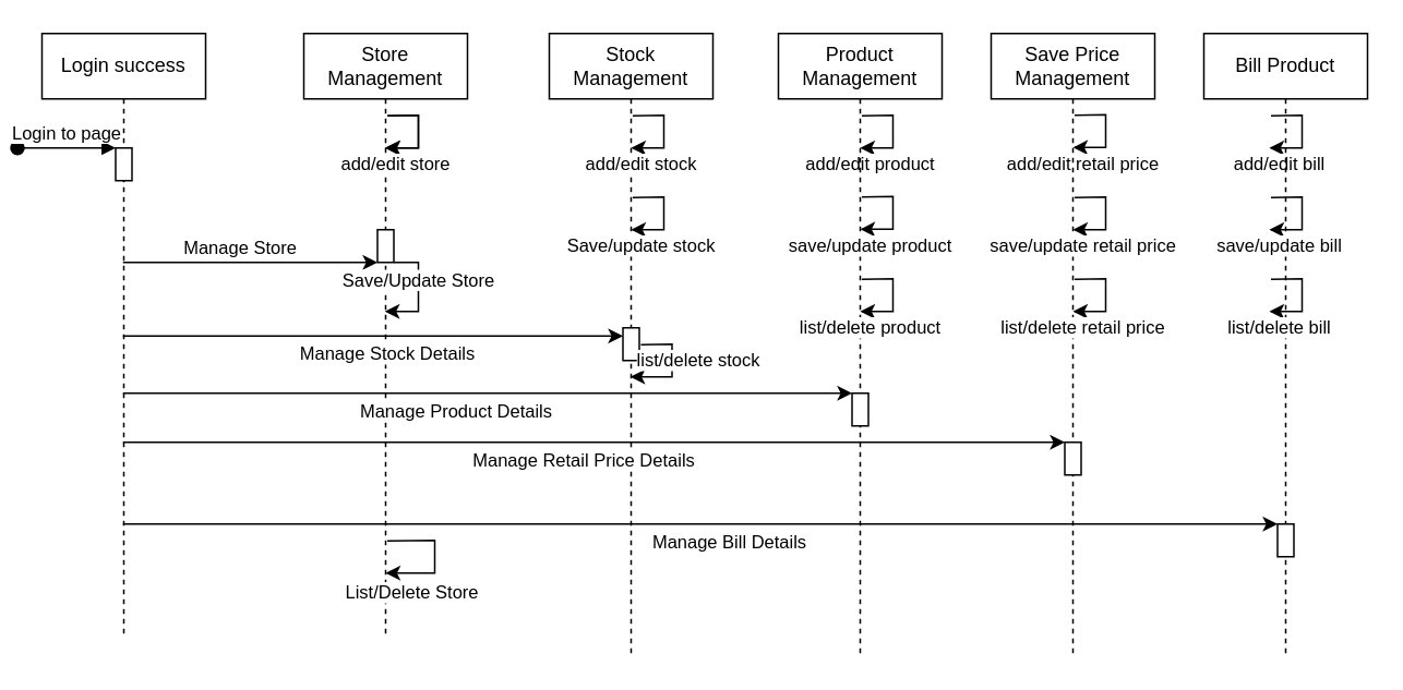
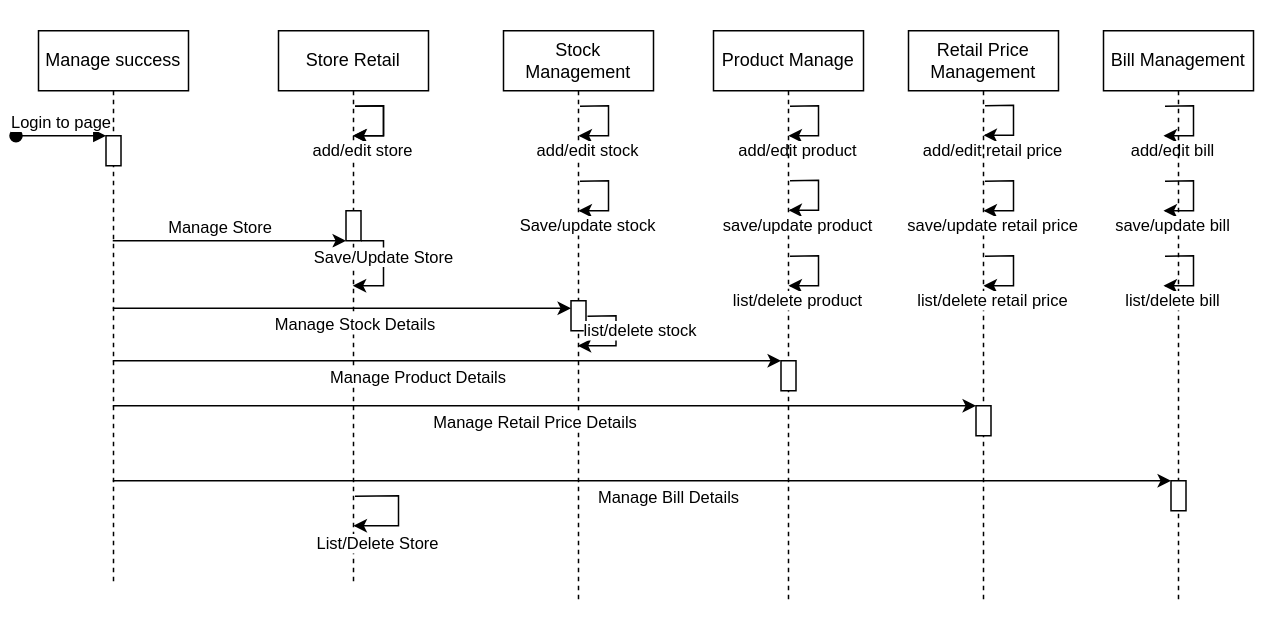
  <mxCell id="0" />
  <mxCell id="1" parent="0" />
- <mxCell id="2" value="Login success" style="shape=umlLifeline;perimeter=lifelinePerimeter;whiteSpace=wrap;html=1;container=0;dropTarget=0;collapsible=0;recursiveResize=0;outlineConnect=0;portConstraint=eastwest;newEdgeStyle={&quot;edgeStyle&quot;:&quot;elbowEdgeStyle&quot;,&quot;elbow&quot;:&quot;vertical&quot;,&quot;curved&quot;:0,&quot;rounded&quot;:0};" parent="1" vertex="1"><mxGeometry x="20" y="20" width="100" height="370" as="geometry" /></mxCell>
+ <mxCell id="2" value="Manage success" style="shape=umlLifeline;perimeter=lifelinePerimeter;whiteSpace=wrap;html=1;container=0;dropTarget=0;collapsible=0;recursiveResize=0;outlineConnect=0;portConstraint=eastwest;newEdgeStyle={&quot;edgeStyle&quot;:&quot;elbowEdgeStyle&quot;,&quot;elbow&quot;:&quot;vertical&quot;,&quot;curved&quot;:0,&quot;rounded&quot;:0};" parent="1" vertex="1"><mxGeometry x="20" y="20" width="100" height="370" as="geometry" /></mxCell>
  <mxCell id="3" value="" style="html=1;points=[];perimeter=orthogonalPerimeter;outlineConnect=0;targetShapes=umlLifeline;portConstraint=eastwest;newEdgeStyle={&quot;edgeStyle&quot;:&quot;elbowEdgeStyle&quot;,&quot;elbow&quot;:&quot;vertical&quot;,&quot;curved&quot;:0,&quot;rounded&quot;:0};" parent="2" vertex="1"><mxGeometry x="45" y="70" width="10" height="20" as="geometry" /></mxCell>
  <mxCell id="4" value="Login to page" style="html=1;verticalAlign=bottom;startArrow=oval;endArrow=block;startSize=8;edgeStyle=elbowEdgeStyle;elbow=vertical;curved=0;rounded=0;" parent="2" target="3" edge="1"><mxGeometry relative="1" as="geometry"><mxPoint x="-15" y="70" as="sourcePoint" /></mxGeometry></mxCell>
- <mxCell id="5" value="Store Management" style="shape=umlLifeline;perimeter=lifelinePerimeter;whiteSpace=wrap;html=1;container=0;dropTarget=0;collapsible=0;recursiveResize=0;outlineConnect=0;portConstraint=eastwest;newEdgeStyle={&quot;edgeStyle&quot;:&quot;elbowEdgeStyle&quot;,&quot;elbow&quot;:&quot;vertical&quot;,&quot;curved&quot;:0,&quot;rounded&quot;:0};" parent="1" vertex="1"><mxGeometry x="180" y="20" width="100" height="370" as="geometry" /></mxCell>
+ <mxCell id="5" value="Store Retail" style="shape=umlLifeline;perimeter=lifelinePerimeter;whiteSpace=wrap;html=1;container=0;dropTarget=0;collapsible=0;recursiveResize=0;outlineConnect=0;portConstraint=eastwest;newEdgeStyle={&quot;edgeStyle&quot;:&quot;elbowEdgeStyle&quot;,&quot;elbow&quot;:&quot;vertical&quot;,&quot;curved&quot;:0,&quot;rounded&quot;:0};" parent="1" vertex="1"><mxGeometry x="180" y="20" width="100" height="370" as="geometry" /></mxCell>
  <mxCell id="6" value="" style="html=1;points=[];perimeter=orthogonalPerimeter;outlineConnect=0;targetShapes=umlLifeline;portConstraint=eastwest;newEdgeStyle={&quot;edgeStyle&quot;:&quot;elbowEdgeStyle&quot;,&quot;elbow&quot;:&quot;vertical&quot;,&quot;curved&quot;:0,&quot;rounded&quot;:0};" parent="5" vertex="1"><mxGeometry x="45" y="120" width="10" height="20" as="geometry" /></mxCell>
  <mxCell id="7" value="" style="endArrow=classic;html=1;rounded=0;exitX=0.51;exitY=0.191;exitDx=0;exitDy=0;exitPerimeter=0;" edge="1" parent="1" target="5"><mxGeometry width="50" height="50" relative="1" as="geometry"><mxPoint x="231" y="70.3" as="sourcePoint" /><mxPoint x="231" y="95.8" as="targetPoint" /><Array as="points"><mxPoint x="250" y="70" /><mxPoint x="250" y="90" /><mxPoint x="231" y="90" /></Array></mxGeometry></mxCell>
  <mxCell id="8" value="add/edit store" style="edgeLabel;html=1;align=center;verticalAlign=middle;resizable=0;points=[];" vertex="1" connectable="0" parent="7"><mxGeometry x="0.161" relative="1" as="geometry"><mxPoint x="-15" y="15" as="offset" /></mxGeometry></mxCell>
  <mxCell id="9" value="Stock Management" style="shape=umlLifeline;perimeter=lifelinePerimeter;whiteSpace=wrap;html=1;container=0;dropTarget=0;collapsible=0;recursiveResize=0;outlineConnect=0;portConstraint=eastwest;newEdgeStyle={&quot;edgeStyle&quot;:&quot;elbowEdgeStyle&quot;,&quot;elbow&quot;:&quot;vertical&quot;,&quot;curved&quot;:0,&quot;rounded&quot;:0};" vertex="1" parent="1"><mxGeometry x="330" y="20" width="100" height="380" as="geometry" /></mxCell>
  <mxCell id="10" value="" style="html=1;points=[];perimeter=orthogonalPerimeter;outlineConnect=0;targetShapes=umlLifeline;portConstraint=eastwest;newEdgeStyle={&quot;edgeStyle&quot;:&quot;elbowEdgeStyle&quot;,&quot;elbow&quot;:&quot;vertical&quot;,&quot;curved&quot;:0,&quot;rounded&quot;:0};" vertex="1" parent="9"><mxGeometry x="45" y="180" width="10" height="20" as="geometry" /></mxCell>
  <mxCell id="11" value="" style="endArrow=classic;html=1;rounded=0;exitX=0.51;exitY=0.191;exitDx=0;exitDy=0;exitPerimeter=0;" edge="1" parent="1"><mxGeometry width="50" height="50" relative="1" as="geometry"><mxPoint x="231" y="70.3" as="sourcePoint" /><mxPoint x="230" y="90" as="targetPoint" /><Array as="points"><mxPoint x="250" y="70" /><mxPoint x="250" y="90" /><mxPoint x="231" y="90" /></Array></mxGeometry></mxCell>
  <mxCell id="12" value="add/edit store" style="edgeLabel;html=1;align=center;verticalAlign=middle;resizable=0;points=[];" vertex="1" connectable="0" parent="11"><mxGeometry x="0.161" relative="1" as="geometry"><mxPoint x="-15" y="15" as="offset" /></mxGeometry></mxCell>
  <mxCell id="13" value="" style="endArrow=classic;html=1;rounded=0;exitX=0.51;exitY=0.191;exitDx=0;exitDy=0;exitPerimeter=0;" edge="1" parent="1"><mxGeometry width="50" height="50" relative="1" as="geometry"><mxPoint x="381" y="70.3" as="sourcePoint" /><mxPoint x="380" y="90" as="targetPoint" /><Array as="points"><mxPoint x="400" y="70" /><mxPoint x="400" y="90" /><mxPoint x="381" y="90" /></Array></mxGeometry></mxCell>
  <mxCell id="14" value="add/edit stock" style="edgeLabel;html=1;align=center;verticalAlign=middle;resizable=0;points=[];" vertex="1" connectable="0" parent="13"><mxGeometry x="0.161" relative="1" as="geometry"><mxPoint x="-15" y="15" as="offset" /></mxGeometry></mxCell>
  <mxCell id="15" value="" style="endArrow=classic;html=1;rounded=0;exitX=0.51;exitY=0.191;exitDx=0;exitDy=0;exitPerimeter=0;" edge="1" parent="1"><mxGeometry width="50" height="50" relative="1" as="geometry"><mxPoint x="521" y="70.3" as="sourcePoint" /><mxPoint x="520" y="90" as="targetPoint" /><Array as="points"><mxPoint x="540" y="70" /><mxPoint x="540" y="90" /><mxPoint x="521" y="90" /></Array></mxGeometry></mxCell>
  <mxCell id="16" value="add/edit product" style="edgeLabel;html=1;align=center;verticalAlign=middle;resizable=0;points=[];" vertex="1" connectable="0" parent="15"><mxGeometry x="0.161" relative="1" as="geometry"><mxPoint x="-15" y="15" as="offset" /></mxGeometry></mxCell>
  <mxCell id="17" value="" style="endArrow=classic;html=1;rounded=0;exitX=0.51;exitY=0.191;exitDx=0;exitDy=0;exitPerimeter=0;" edge="1" parent="1"><mxGeometry width="50" height="50" relative="1" as="geometry"><mxPoint x="651" y="70" as="sourcePoint" /><mxPoint x="650" y="89.7" as="targetPoint" /><Array as="points"><mxPoint x="670" y="69.7" /><mxPoint x="670" y="89.7" /><mxPoint x="651" y="89.7" /></Array></mxGeometry></mxCell>
  <mxCell id="18" value="add/edit retail price" style="edgeLabel;html=1;align=center;verticalAlign=middle;resizable=0;points=[];" vertex="1" connectable="0" parent="17"><mxGeometry x="0.161" relative="1" as="geometry"><mxPoint x="-15" y="15" as="offset" /></mxGeometry></mxCell>
  <mxCell id="19" value="" style="endArrow=classic;html=1;rounded=0;exitX=0.51;exitY=0.191;exitDx=0;exitDy=0;exitPerimeter=0;" edge="1" parent="1"><mxGeometry width="50" height="50" relative="1" as="geometry"><mxPoint x="771" y="70.3" as="sourcePoint" /><mxPoint x="770" y="90" as="targetPoint" /><Array as="points"><mxPoint x="790" y="70" /><mxPoint x="790" y="90" /><mxPoint x="771" y="90" /></Array></mxGeometry></mxCell>
  <mxCell id="20" value="add/edit bill" style="edgeLabel;html=1;align=center;verticalAlign=middle;resizable=0;points=[];" vertex="1" connectable="0" parent="19"><mxGeometry x="0.161" relative="1" as="geometry"><mxPoint x="-15" y="15" as="offset" /></mxGeometry></mxCell>
- <mxCell id="21" value="Product Management" style="shape=umlLifeline;perimeter=lifelinePerimeter;whiteSpace=wrap;html=1;container=0;dropTarget=0;collapsible=0;recursiveResize=0;outlineConnect=0;portConstraint=eastwest;newEdgeStyle={&quot;edgeStyle&quot;:&quot;elbowEdgeStyle&quot;,&quot;elbow&quot;:&quot;vertical&quot;,&quot;curved&quot;:0,&quot;rounded&quot;:0};" vertex="1" parent="1"><mxGeometry x="470" y="20" width="100" height="380" as="geometry" /></mxCell>
+ <mxCell id="21" value="Product Manage" style="shape=umlLifeline;perimeter=lifelinePerimeter;whiteSpace=wrap;html=1;container=0;dropTarget=0;collapsible=0;recursiveResize=0;outlineConnect=0;portConstraint=eastwest;newEdgeStyle={&quot;edgeStyle&quot;:&quot;elbowEdgeStyle&quot;,&quot;elbow&quot;:&quot;vertical&quot;,&quot;curved&quot;:0,&quot;rounded&quot;:0};" vertex="1" parent="1"><mxGeometry x="470" y="20" width="100" height="380" as="geometry" /></mxCell>
  <mxCell id="22" value="" style="html=1;points=[];perimeter=orthogonalPerimeter;outlineConnect=0;targetShapes=umlLifeline;portConstraint=eastwest;newEdgeStyle={&quot;edgeStyle&quot;:&quot;elbowEdgeStyle&quot;,&quot;elbow&quot;:&quot;vertical&quot;,&quot;curved&quot;:0,&quot;rounded&quot;:0};" vertex="1" parent="21"><mxGeometry x="45" y="220" width="10" height="20" as="geometry" /></mxCell>
- <mxCell id="23" value="Save Price Management" style="shape=umlLifeline;perimeter=lifelinePerimeter;whiteSpace=wrap;html=1;container=0;dropTarget=0;collapsible=0;recursiveResize=0;outlineConnect=0;portConstraint=eastwest;newEdgeStyle={&quot;edgeStyle&quot;:&quot;elbowEdgeStyle&quot;,&quot;elbow&quot;:&quot;vertical&quot;,&quot;curved&quot;:0,&quot;rounded&quot;:0};" vertex="1" parent="1"><mxGeometry x="600" y="20" width="100" height="380" as="geometry" /></mxCell>
+ <mxCell id="23" value="Retail Price Management" style="shape=umlLifeline;perimeter=lifelinePerimeter;whiteSpace=wrap;html=1;container=0;dropTarget=0;collapsible=0;recursiveResize=0;outlineConnect=0;portConstraint=eastwest;newEdgeStyle={&quot;edgeStyle&quot;:&quot;elbowEdgeStyle&quot;,&quot;elbow&quot;:&quot;vertical&quot;,&quot;curved&quot;:0,&quot;rounded&quot;:0};" vertex="1" parent="1"><mxGeometry x="600" y="20" width="100" height="380" as="geometry" /></mxCell>
  <mxCell id="24" value="" style="html=1;points=[];perimeter=orthogonalPerimeter;outlineConnect=0;targetShapes=umlLifeline;portConstraint=eastwest;newEdgeStyle={&quot;edgeStyle&quot;:&quot;elbowEdgeStyle&quot;,&quot;elbow&quot;:&quot;vertical&quot;,&quot;curved&quot;:0,&quot;rounded&quot;:0};" vertex="1" parent="23"><mxGeometry x="45" y="250" width="10" height="20" as="geometry" /></mxCell>
- <mxCell id="25" value="Bill Product" style="shape=umlLifeline;perimeter=lifelinePerimeter;whiteSpace=wrap;html=1;container=0;dropTarget=0;collapsible=0;recursiveResize=0;outlineConnect=0;portConstraint=eastwest;newEdgeStyle={&quot;edgeStyle&quot;:&quot;elbowEdgeStyle&quot;,&quot;elbow&quot;:&quot;vertical&quot;,&quot;curved&quot;:0,&quot;rounded&quot;:0};" vertex="1" parent="1"><mxGeometry x="730" y="20" width="100" height="380" as="geometry" /></mxCell>
+ <mxCell id="25" value="Bill Management" style="shape=umlLifeline;perimeter=lifelinePerimeter;whiteSpace=wrap;html=1;container=0;dropTarget=0;collapsible=0;recursiveResize=0;outlineConnect=0;portConstraint=eastwest;newEdgeStyle={&quot;edgeStyle&quot;:&quot;elbowEdgeStyle&quot;,&quot;elbow&quot;:&quot;vertical&quot;,&quot;curved&quot;:0,&quot;rounded&quot;:0};" vertex="1" parent="1"><mxGeometry x="730" y="20" width="100" height="380" as="geometry" /></mxCell>
  <mxCell id="26" value="" style="html=1;points=[];perimeter=orthogonalPerimeter;outlineConnect=0;targetShapes=umlLifeline;portConstraint=eastwest;newEdgeStyle={&quot;edgeStyle&quot;:&quot;elbowEdgeStyle&quot;,&quot;elbow&quot;:&quot;vertical&quot;,&quot;curved&quot;:0,&quot;rounded&quot;:0};" vertex="1" parent="25"><mxGeometry x="45" y="300" width="10" height="20" as="geometry" /></mxCell>
  <mxCell id="27" value="" style="endArrow=classic;html=1;rounded=0;" edge="1" parent="1" source="2" target="6"><mxGeometry width="50" height="50" relative="1" as="geometry"><mxPoint x="220" y="190" as="sourcePoint" /><mxPoint x="230" y="140" as="targetPoint" /></mxGeometry></mxCell>
  <mxCell id="28" value="Manage Store" style="edgeLabel;html=1;align=center;verticalAlign=middle;resizable=0;points=[];" vertex="1" connectable="0" parent="27"><mxGeometry x="-0.169" y="-1" relative="1" as="geometry"><mxPoint x="6" y="-11" as="offset" /></mxGeometry></mxCell>
  <mxCell id="29" value="" style="endArrow=classic;html=1;rounded=0;" edge="1" parent="1" target="5"><mxGeometry width="50" height="50" relative="1" as="geometry"><mxPoint x="235" y="160" as="sourcePoint" /><mxPoint x="270" y="160" as="targetPoint" /><Array as="points"><mxPoint x="250" y="160" /><mxPoint x="250" y="190" /></Array></mxGeometry></mxCell>
  <mxCell id="30" value="Save/Update Store" style="edgeLabel;html=1;align=center;verticalAlign=middle;resizable=0;points=[];" vertex="1" connectable="0" parent="29"><mxGeometry x="0.129" y="-1" relative="1" as="geometry"><mxPoint y="-12" as="offset" /></mxGeometry></mxCell>
  <mxCell id="31" value="" style="endArrow=classic;html=1;rounded=0;exitX=0.51;exitY=0.191;exitDx=0;exitDy=0;exitPerimeter=0;" edge="1" parent="1"><mxGeometry width="50" height="50" relative="1" as="geometry"><mxPoint x="381" y="120.3" as="sourcePoint" /><mxPoint x="380" y="140" as="targetPoint" /><Array as="points"><mxPoint x="400" y="120" /><mxPoint x="400" y="140" /><mxPoint x="381" y="140" /></Array></mxGeometry></mxCell>
  <mxCell id="32" value="Save/update stock" style="edgeLabel;html=1;align=center;verticalAlign=middle;resizable=0;points=[];" vertex="1" connectable="0" parent="31"><mxGeometry x="0.161" relative="1" as="geometry"><mxPoint x="-15" y="15" as="offset" /></mxGeometry></mxCell>
  <mxCell id="33" value="" style="endArrow=classic;html=1;rounded=0;" edge="1" parent="1" source="2" target="10"><mxGeometry width="50" height="50" relative="1" as="geometry"><mxPoint x="230" y="190" as="sourcePoint" /><mxPoint x="280" y="140" as="targetPoint" /></mxGeometry></mxCell>
  <mxCell id="34" value="Manage Stock Details" style="edgeLabel;html=1;align=center;verticalAlign=middle;resizable=0;points=[];" vertex="1" connectable="0" parent="33"><mxGeometry x="0.202" y="-1" relative="1" as="geometry"><mxPoint x="-23" y="9" as="offset" /></mxGeometry></mxCell>
  <mxCell id="35" value="" style="endArrow=classic;html=1;rounded=0;exitX=0.51;exitY=0.191;exitDx=0;exitDy=0;exitPerimeter=0;" edge="1" parent="1" target="9"><mxGeometry width="50" height="50" relative="1" as="geometry"><mxPoint x="386" y="210.3" as="sourcePoint" /><mxPoint x="385" y="230" as="targetPoint" /><Array as="points"><mxPoint x="405" y="210" /><mxPoint x="405" y="230" /><mxPoint x="386" y="230" /></Array></mxGeometry></mxCell>
  <mxCell id="36" value="list/delete stock" style="edgeLabel;html=1;align=center;verticalAlign=middle;resizable=0;points=[];" vertex="1" connectable="0" parent="35"><mxGeometry x="0.161" relative="1" as="geometry"><mxPoint x="15" y="-8" as="offset" /></mxGeometry></mxCell>
  <mxCell id="37" value="" style="endArrow=classic;html=1;rounded=0;exitX=0.51;exitY=0.191;exitDx=0;exitDy=0;exitPerimeter=0;" edge="1" parent="1"><mxGeometry width="50" height="50" relative="1" as="geometry"><mxPoint x="521" y="120" as="sourcePoint" /><mxPoint x="520" y="139.7" as="targetPoint" /><Array as="points"><mxPoint x="540" y="119.7" /><mxPoint x="540" y="139.7" /><mxPoint x="521" y="139.7" /></Array></mxGeometry></mxCell>
  <mxCell id="38" value="save/update product" style="edgeLabel;html=1;align=center;verticalAlign=middle;resizable=0;points=[];" vertex="1" connectable="0" parent="37"><mxGeometry x="0.161" relative="1" as="geometry"><mxPoint x="-15" y="15" as="offset" /></mxGeometry></mxCell>
  <mxCell id="39" value="" style="endArrow=classic;html=1;rounded=0;exitX=0.51;exitY=0.191;exitDx=0;exitDy=0;exitPerimeter=0;" edge="1" parent="1"><mxGeometry width="50" height="50" relative="1" as="geometry"><mxPoint x="521" y="170.3" as="sourcePoint" /><mxPoint x="520" y="190" as="targetPoint" /><Array as="points"><mxPoint x="540" y="170" /><mxPoint x="540" y="190" /><mxPoint x="521" y="190" /></Array></mxGeometry></mxCell>
  <mxCell id="40" value="list/delete product" style="edgeLabel;html=1;align=center;verticalAlign=middle;resizable=0;points=[];" vertex="1" connectable="0" parent="39"><mxGeometry x="0.161" relative="1" as="geometry"><mxPoint x="-15" y="15" as="offset" /></mxGeometry></mxCell>
  <mxCell id="41" value="" style="endArrow=classic;html=1;rounded=0;" edge="1" parent="1" source="2" target="22"><mxGeometry width="50" height="50" relative="1" as="geometry"><mxPoint x="270" y="190" as="sourcePoint" /><mxPoint x="320" y="140" as="targetPoint" /></mxGeometry></mxCell>
  <mxCell id="42" value="Manage Product Details" style="edgeLabel;html=1;align=center;verticalAlign=middle;resizable=0;points=[];" vertex="1" connectable="0" parent="41"><mxGeometry x="-0.089" y="-1" relative="1" as="geometry"><mxPoint y="9" as="offset" /></mxGeometry></mxCell>
  <mxCell id="43" value="" style="endArrow=classic;html=1;rounded=0;exitX=0.51;exitY=0.191;exitDx=0;exitDy=0;exitPerimeter=0;" edge="1" parent="1"><mxGeometry width="50" height="50" relative="1" as="geometry"><mxPoint x="651" y="120.3" as="sourcePoint" /><mxPoint x="650" y="140" as="targetPoint" /><Array as="points"><mxPoint x="670" y="120" /><mxPoint x="670" y="140" /><mxPoint x="651" y="140" /></Array></mxGeometry></mxCell>
  <mxCell id="44" value="save/update retail price" style="edgeLabel;html=1;align=center;verticalAlign=middle;resizable=0;points=[];" vertex="1" connectable="0" parent="43"><mxGeometry x="0.161" relative="1" as="geometry"><mxPoint x="-15" y="15" as="offset" /></mxGeometry></mxCell>
  <mxCell id="45" value="" style="endArrow=classic;html=1;rounded=0;exitX=0.51;exitY=0.191;exitDx=0;exitDy=0;exitPerimeter=0;" edge="1" parent="1"><mxGeometry width="50" height="50" relative="1" as="geometry"><mxPoint x="651" y="170.3" as="sourcePoint" /><mxPoint x="650" y="190" as="targetPoint" /><Array as="points"><mxPoint x="670" y="170" /><mxPoint x="670" y="190" /><mxPoint x="651" y="190" /></Array></mxGeometry></mxCell>
  <mxCell id="46" value="list/delete retail price" style="edgeLabel;html=1;align=center;verticalAlign=middle;resizable=0;points=[];" vertex="1" connectable="0" parent="45"><mxGeometry x="0.161" relative="1" as="geometry"><mxPoint x="-15" y="15" as="offset" /></mxGeometry></mxCell>
  <mxCell id="47" value="" style="endArrow=classic;html=1;rounded=0;" edge="1" parent="1" source="2" target="24"><mxGeometry width="50" height="50" relative="1" as="geometry"><mxPoint x="340" y="290" as="sourcePoint" /><mxPoint x="390" y="240" as="targetPoint" /></mxGeometry></mxCell>
  <mxCell id="48" value="Manage Retail Price Details" style="edgeLabel;html=1;align=center;verticalAlign=middle;resizable=0;points=[];" vertex="1" connectable="0" parent="47"><mxGeometry x="0.01" relative="1" as="geometry"><mxPoint x="-10" y="10" as="offset" /></mxGeometry></mxCell>
  <mxCell id="49" value="" style="endArrow=classic;html=1;rounded=0;exitX=0.51;exitY=0.191;exitDx=0;exitDy=0;exitPerimeter=0;" edge="1" parent="1"><mxGeometry width="50" height="50" relative="1" as="geometry"><mxPoint x="771" y="120.3" as="sourcePoint" /><mxPoint x="770" y="140" as="targetPoint" /><Array as="points"><mxPoint x="790" y="120" /><mxPoint x="790" y="140" /><mxPoint x="771" y="140" /></Array></mxGeometry></mxCell>
  <mxCell id="50" value="save/update bill" style="edgeLabel;html=1;align=center;verticalAlign=middle;resizable=0;points=[];" vertex="1" connectable="0" parent="49"><mxGeometry x="0.161" relative="1" as="geometry"><mxPoint x="-15" y="15" as="offset" /></mxGeometry></mxCell>
  <mxCell id="51" value="" style="endArrow=classic;html=1;rounded=0;exitX=0.51;exitY=0.191;exitDx=0;exitDy=0;exitPerimeter=0;" edge="1" parent="1"><mxGeometry width="50" height="50" relative="1" as="geometry"><mxPoint x="771" y="170.3" as="sourcePoint" /><mxPoint x="770" y="190" as="targetPoint" /><Array as="points"><mxPoint x="790" y="170" /><mxPoint x="790" y="190" /><mxPoint x="771" y="190" /></Array></mxGeometry></mxCell>
  <mxCell id="52" value="list/delete bill" style="edgeLabel;html=1;align=center;verticalAlign=middle;resizable=0;points=[];" vertex="1" connectable="0" parent="51"><mxGeometry x="0.161" relative="1" as="geometry"><mxPoint x="-15" y="15" as="offset" /></mxGeometry></mxCell>
  <mxCell id="53" value="" style="endArrow=classic;html=1;rounded=0;" edge="1" parent="1" source="2" target="26"><mxGeometry width="50" height="50" relative="1" as="geometry"><mxPoint x="400" y="230" as="sourcePoint" /><mxPoint x="450" y="180" as="targetPoint" /></mxGeometry></mxCell>
  <mxCell id="54" value="Manage Bill Details" style="edgeLabel;html=1;align=center;verticalAlign=middle;resizable=0;points=[];" vertex="1" connectable="0" parent="53"><mxGeometry x="-0.212" y="2" relative="1" as="geometry"><mxPoint x="92" y="12" as="offset" /></mxGeometry></mxCell>
  <mxCell id="55" value="" style="endArrow=classic;html=1;rounded=0;exitX=0.51;exitY=0.191;exitDx=0;exitDy=0;exitPerimeter=0;" edge="1" parent="1"><mxGeometry width="50" height="50" relative="1" as="geometry"><mxPoint x="231" y="330.3" as="sourcePoint" /><mxPoint x="230" y="350" as="targetPoint" /><Array as="points"><mxPoint x="260" y="330" /><mxPoint x="260" y="350" /><mxPoint x="231" y="350" /></Array></mxGeometry></mxCell>
  <mxCell id="56" value="List/Delete Store" style="edgeLabel;html=1;align=center;verticalAlign=middle;resizable=0;points=[];" vertex="1" connectable="0" parent="55"><mxGeometry x="0.161" relative="1" as="geometry"><mxPoint x="-15" y="15" as="offset" /></mxGeometry></mxCell>
